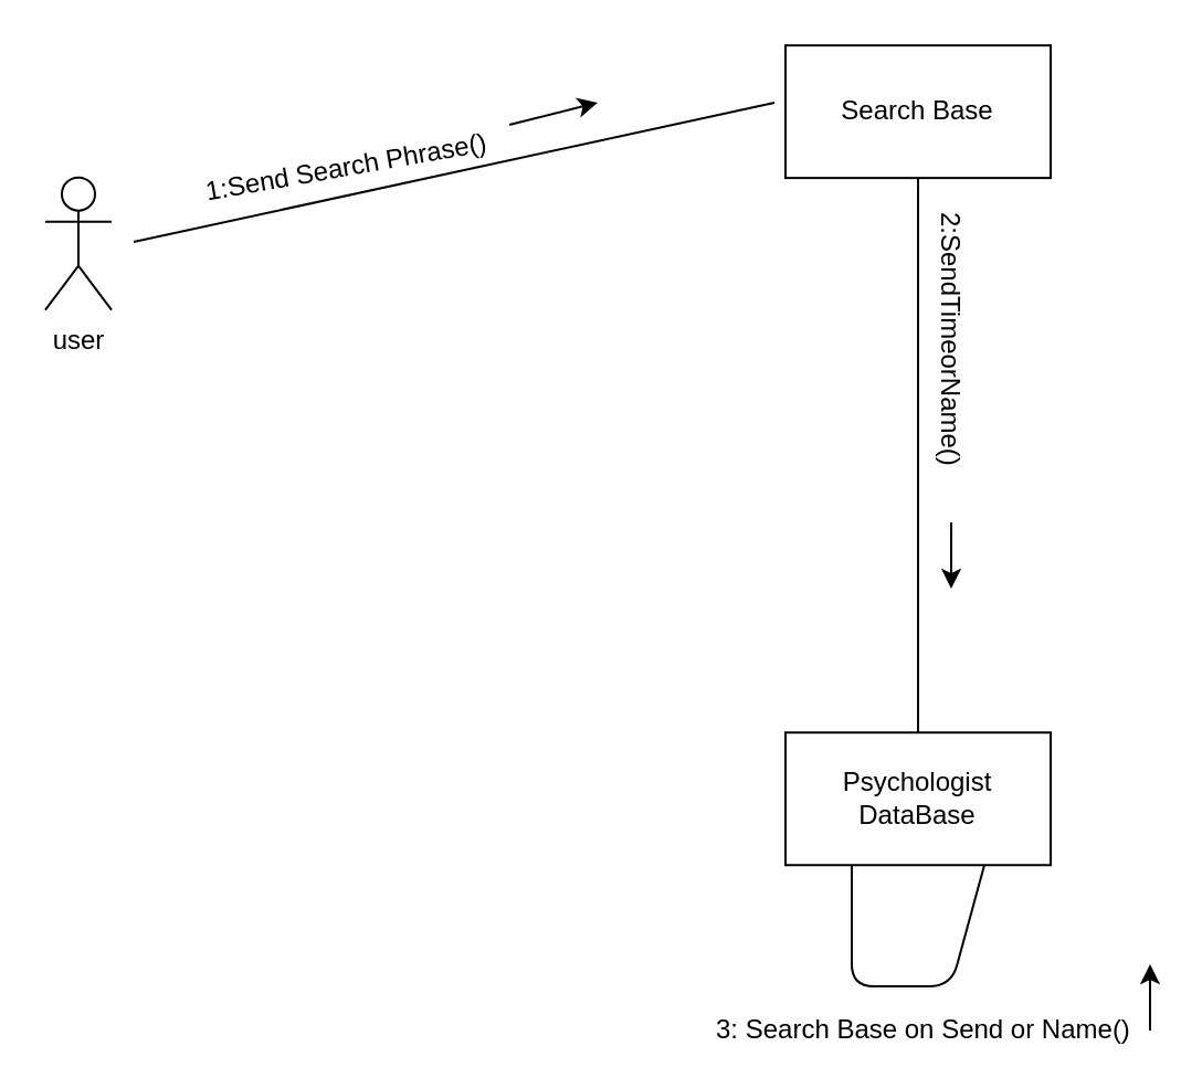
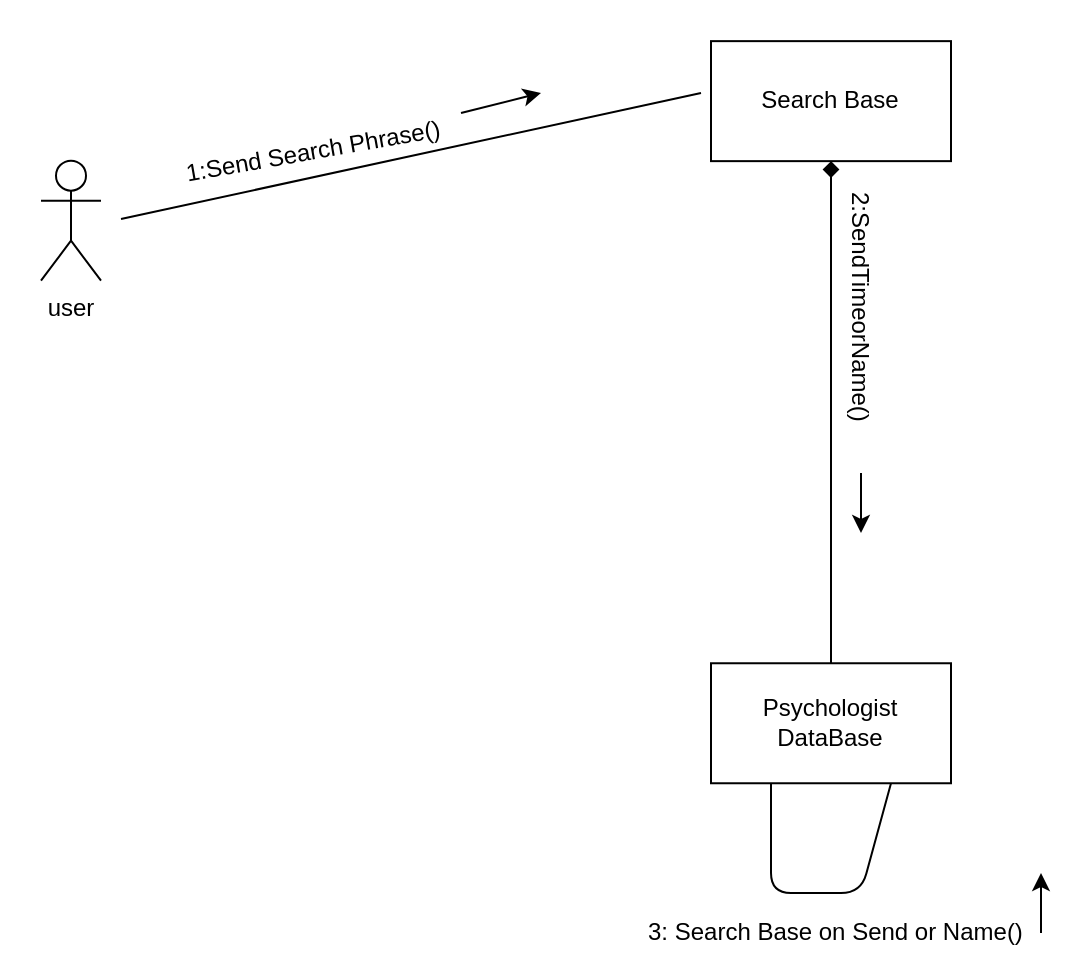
  <mxCell id="0" />
  <mxCell id="1" parent="0" />
  <mxCell id="2" value="&lt;div&gt;user&lt;/div&gt;&lt;div&gt;&lt;br&gt;&lt;/div&gt;" style="shape=umlActor;verticalLabelPosition=bottom;labelBackgroundColor=#ffffff;verticalAlign=top;html=1;outlineConnect=0;" parent="1" vertex="1"><mxGeometry x="20" y="79.84" width="30" height="60" as="geometry" /></mxCell>
  <mxCell id="3" value="Search Base" style="rounded=0;whiteSpace=wrap;html=1;" parent="1" vertex="1"><mxGeometry x="355" y="20.067" width="120" height="60" as="geometry" /></mxCell>
  <mxCell id="4" value="Psychologist DataBase" style="rounded=0;whiteSpace=wrap;html=1;" parent="1" vertex="1"><mxGeometry x="355" y="331.133" width="120" height="60" as="geometry" /></mxCell>
  <mxCell id="5" value="" style="endArrow=none;html=1;" parent="1" edge="1"><mxGeometry width="50" height="50" relative="1" as="geometry"><mxPoint x="60" y="109" as="sourcePoint" /><mxPoint x="350" y="46" as="targetPoint" /></mxGeometry></mxCell>
  <mxCell id="6" value="1:Send Search Phrase()" style="text;html=1;rotation=-10;" parent="1" vertex="1"><mxGeometry x="90" y="61" width="140" height="30" as="geometry" /></mxCell>
  <mxCell id="7" value="" style="endArrow=classic;html=1;" parent="1" edge="1"><mxGeometry width="50" height="50" relative="1" as="geometry"><mxPoint x="230" y="56" as="sourcePoint" /><mxPoint x="270" y="46" as="targetPoint" /></mxGeometry></mxCell>
- <mxCell id="8" value="" style="endArrow=none;html=1;entryX=0.5;entryY=1;entryDx=0;entryDy=0;exitX=0.5;exitY=0;exitDx=0;exitDy=0;" parent="1" source="4" target="3" edge="1"><mxGeometry width="50" height="50" relative="1" as="geometry"><mxPoint x="380" y="186" as="sourcePoint" /><mxPoint x="430" y="136" as="targetPoint" /></mxGeometry></mxCell>
+ <mxCell id="8" value="" style="endArrow=diamond;html=1;entryX=0.5;entryY=1;entryDx=0;entryDy=0;exitX=0.5;exitY=0;exitDx=0;exitDy=0;" parent="1" source="4" target="3" edge="1"><mxGeometry width="50" height="50" relative="1" as="geometry"><mxPoint x="380" y="186" as="sourcePoint" /><mxPoint x="430" y="136" as="targetPoint" /></mxGeometry></mxCell>
  <mxCell id="9" value="&lt;span&gt;2:SendTimeorName()&lt;/span&gt;" style="text;html=1;resizable=0;points=[];autosize=1;align=left;verticalAlign=top;spacingTop=-4;rotation=90;" parent="1" vertex="1"><mxGeometry x="370" y="154" width="130" height="10" as="geometry" /></mxCell>
  <mxCell id="10" value="" style="endArrow=classic;html=1;" parent="1" edge="1"><mxGeometry width="50" height="50" relative="1" as="geometry"><mxPoint x="430" y="236" as="sourcePoint" /><mxPoint x="430" y="266" as="targetPoint" /></mxGeometry></mxCell>
  <mxCell id="11" value="" style="endArrow=none;html=1;exitX=0.25;exitY=1;exitDx=0;exitDy=0;entryX=0.75;entryY=1;entryDx=0;entryDy=0;" parent="1" source="4" target="4" edge="1"><mxGeometry width="50" height="50" relative="1" as="geometry"><mxPoint x="20" y="446" as="sourcePoint" /><mxPoint x="385" y="526" as="targetPoint" /><Array as="points"><mxPoint x="385" y="446" /><mxPoint x="430" y="446" /></Array></mxGeometry></mxCell>
  <mxCell id="12" value="&lt;span&gt;3: Search Base on Send or Name()&lt;/span&gt;" style="text;html=1;resizable=0;points=[];autosize=1;align=left;verticalAlign=top;spacingTop=-4;" parent="1" vertex="1"><mxGeometry x="322" y="456" width="200" height="10" as="geometry" /></mxCell>
  <mxCell id="13" value="" style="endArrow=classic;html=1;" parent="1" edge="1"><mxGeometry width="50" height="50" relative="1" as="geometry"><mxPoint x="520" y="466" as="sourcePoint" /><mxPoint x="520" y="436" as="targetPoint" /></mxGeometry></mxCell>
